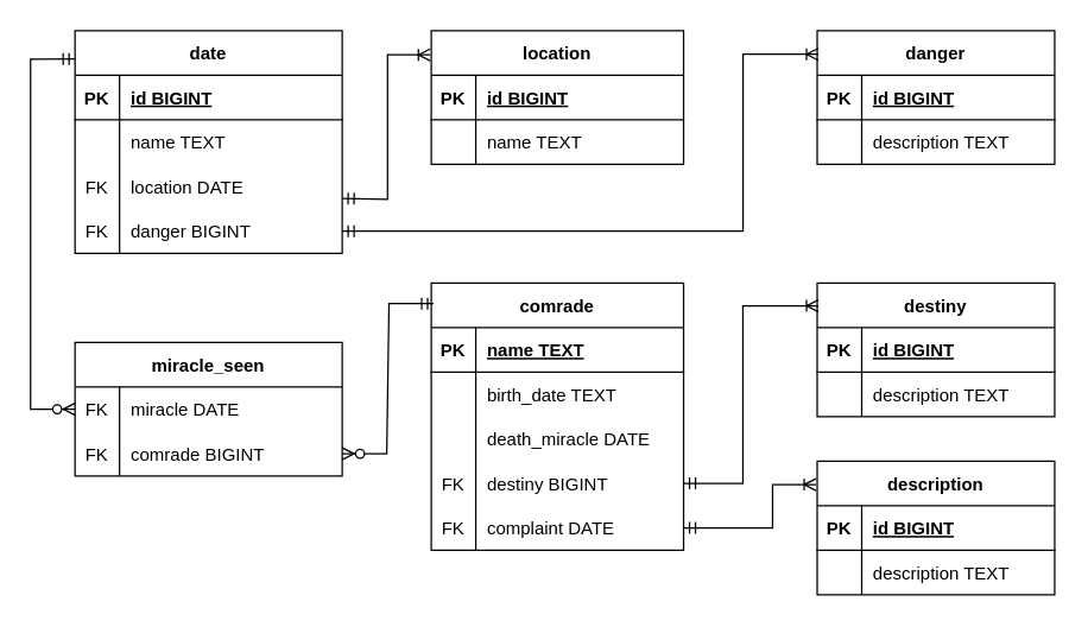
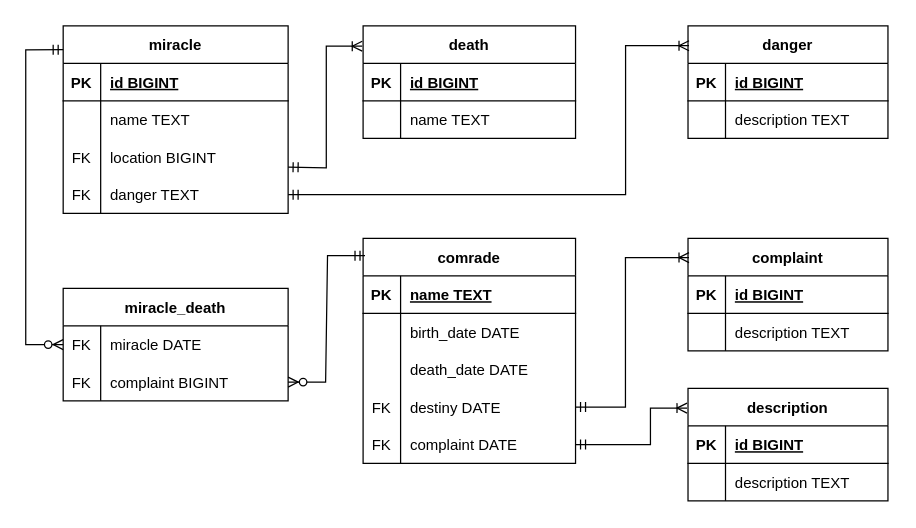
  <mxCell id="0" />
  <mxCell id="1" parent="0" />
  <mxCell id="2" value="danger" style="shape=table;startSize=30;container=1;collapsible=1;childLayout=tableLayout;fixedRows=1;rowLines=0;fontStyle=1;align=center;resizeLast=1;" parent="1" vertex="1"><mxGeometry x="550.06" y="20" width="160" height="90" as="geometry" /></mxCell>
  <mxCell id="3" value="" style="shape=tableRow;horizontal=0;startSize=0;swimlaneHead=0;swimlaneBody=0;fillColor=none;collapsible=0;dropTarget=0;points=[[0,0.5],[1,0.5]];portConstraint=eastwest;strokeColor=inherit;top=0;left=0;right=0;bottom=1;" parent="2" vertex="1"><mxGeometry y="30" width="160" height="30" as="geometry" /></mxCell>
  <mxCell id="4" value="PK" style="shape=partialRectangle;overflow=hidden;connectable=0;fillColor=none;strokeColor=inherit;top=0;left=0;bottom=0;right=0;fontStyle=1;" parent="3" vertex="1"><mxGeometry width="30" height="30" as="geometry"><mxRectangle width="30" height="30" as="alternateBounds" /></mxGeometry></mxCell>
  <mxCell id="5" value="id BIGINT" style="shape=partialRectangle;overflow=hidden;connectable=0;fillColor=none;align=left;strokeColor=inherit;top=0;left=0;bottom=0;right=0;spacingLeft=6;fontStyle=5;" parent="3" vertex="1"><mxGeometry x="30" width="130" height="30" as="geometry"><mxRectangle width="130" height="30" as="alternateBounds" /></mxGeometry></mxCell>
  <mxCell id="6" value="" style="shape=tableRow;horizontal=0;startSize=0;swimlaneHead=0;swimlaneBody=0;fillColor=none;collapsible=0;dropTarget=0;points=[[0,0.5],[1,0.5]];portConstraint=eastwest;strokeColor=inherit;top=0;left=0;right=0;bottom=0;" parent="2" vertex="1"><mxGeometry y="60" width="160" height="30" as="geometry" /></mxCell>
  <mxCell id="7" value="" style="shape=partialRectangle;overflow=hidden;connectable=0;fillColor=none;strokeColor=inherit;top=0;left=0;bottom=0;right=0;" parent="6" vertex="1"><mxGeometry width="30" height="30" as="geometry"><mxRectangle width="30" height="30" as="alternateBounds" /></mxGeometry></mxCell>
  <mxCell id="8" value="description TEXT" style="shape=partialRectangle;overflow=hidden;connectable=0;fillColor=none;align=left;strokeColor=inherit;top=0;left=0;bottom=0;right=0;spacingLeft=6;" parent="6" vertex="1"><mxGeometry x="30" width="130" height="30" as="geometry"><mxRectangle width="130" height="30" as="alternateBounds" /></mxGeometry></mxCell>
- <mxCell id="9" value="location" style="shape=table;startSize=30;container=1;collapsible=1;childLayout=tableLayout;fixedRows=1;rowLines=0;fontStyle=1;align=center;resizeLast=1;" parent="1" vertex="1"><mxGeometry x="290.06" y="20" width="170" height="90" as="geometry" /></mxCell>
+ <mxCell id="9" value="death" style="shape=table;startSize=30;container=1;collapsible=1;childLayout=tableLayout;fixedRows=1;rowLines=0;fontStyle=1;align=center;resizeLast=1;" parent="1" vertex="1"><mxGeometry x="290.06" y="20" width="170" height="90" as="geometry" /></mxCell>
  <mxCell id="10" value="" style="shape=tableRow;horizontal=0;startSize=0;swimlaneHead=0;swimlaneBody=0;fillColor=none;collapsible=0;dropTarget=0;points=[[0,0.5],[1,0.5]];portConstraint=eastwest;strokeColor=inherit;top=0;left=0;right=0;bottom=1;" parent="9" vertex="1"><mxGeometry y="30" width="170" height="30" as="geometry" /></mxCell>
  <mxCell id="11" value="PK" style="shape=partialRectangle;overflow=hidden;connectable=0;fillColor=none;strokeColor=inherit;top=0;left=0;bottom=0;right=0;fontStyle=1;" parent="10" vertex="1"><mxGeometry width="30" height="30" as="geometry"><mxRectangle width="30" height="30" as="alternateBounds" /></mxGeometry></mxCell>
  <mxCell id="12" value="id BIGINT" style="shape=partialRectangle;overflow=hidden;connectable=0;fillColor=none;align=left;strokeColor=inherit;top=0;left=0;bottom=0;right=0;spacingLeft=6;fontStyle=5;" parent="10" vertex="1"><mxGeometry x="30" width="140" height="30" as="geometry"><mxRectangle width="140" height="30" as="alternateBounds" /></mxGeometry></mxCell>
  <mxCell id="13" value="" style="shape=tableRow;horizontal=0;startSize=0;swimlaneHead=0;swimlaneBody=0;fillColor=none;collapsible=0;dropTarget=0;points=[[0,0.5],[1,0.5]];portConstraint=eastwest;strokeColor=inherit;top=0;left=0;right=0;bottom=0;" parent="9" vertex="1"><mxGeometry y="60" width="170" height="30" as="geometry" /></mxCell>
  <mxCell id="14" value="" style="shape=partialRectangle;overflow=hidden;connectable=0;fillColor=none;strokeColor=inherit;top=0;left=0;bottom=0;right=0;" parent="13" vertex="1"><mxGeometry width="30" height="30" as="geometry"><mxRectangle width="30" height="30" as="alternateBounds" /></mxGeometry></mxCell>
  <mxCell id="15" value="name TEXT" style="shape=partialRectangle;overflow=hidden;connectable=0;fillColor=none;align=left;strokeColor=inherit;top=0;left=0;bottom=0;right=0;spacingLeft=6;" parent="13" vertex="1"><mxGeometry x="30" width="140" height="30" as="geometry"><mxRectangle width="140" height="30" as="alternateBounds" /></mxGeometry></mxCell>
- <mxCell id="16" value="date" style="shape=table;startSize=30;container=1;collapsible=1;childLayout=tableLayout;fixedRows=1;rowLines=0;fontStyle=1;align=center;resizeLast=1;" parent="1" vertex="1"><mxGeometry x="50.06" y="20" width="180" height="150" as="geometry" /></mxCell>
+ <mxCell id="16" value="miracle" style="shape=table;startSize=30;container=1;collapsible=1;childLayout=tableLayout;fixedRows=1;rowLines=0;fontStyle=1;align=center;resizeLast=1;" parent="1" vertex="1"><mxGeometry x="50.06" y="20" width="180" height="150" as="geometry" /></mxCell>
  <mxCell id="17" value="" style="shape=tableRow;horizontal=0;startSize=0;swimlaneHead=0;swimlaneBody=0;fillColor=none;collapsible=0;dropTarget=0;points=[[0,0.5],[1,0.5]];portConstraint=eastwest;strokeColor=inherit;top=0;left=0;right=0;bottom=1;" parent="16" vertex="1"><mxGeometry y="30" width="180" height="30" as="geometry" /></mxCell>
  <mxCell id="18" value="PK" style="shape=partialRectangle;overflow=hidden;connectable=0;fillColor=none;strokeColor=inherit;top=0;left=0;bottom=0;right=0;fontStyle=1;" parent="17" vertex="1"><mxGeometry width="30" height="30" as="geometry"><mxRectangle width="30" height="30" as="alternateBounds" /></mxGeometry></mxCell>
  <mxCell id="19" value="id BIGINT" style="shape=partialRectangle;overflow=hidden;connectable=0;fillColor=none;align=left;strokeColor=inherit;top=0;left=0;bottom=0;right=0;spacingLeft=6;fontStyle=5;" parent="17" vertex="1"><mxGeometry x="30" width="150" height="30" as="geometry"><mxRectangle width="150" height="30" as="alternateBounds" /></mxGeometry></mxCell>
  <mxCell id="20" value="" style="shape=tableRow;horizontal=0;startSize=0;swimlaneHead=0;swimlaneBody=0;fillColor=none;collapsible=0;dropTarget=0;points=[[0,0.5],[1,0.5]];portConstraint=eastwest;strokeColor=inherit;top=0;left=0;right=0;bottom=0;" parent="16" vertex="1"><mxGeometry y="60" width="180" height="30" as="geometry" /></mxCell>
  <mxCell id="21" value="" style="shape=partialRectangle;overflow=hidden;connectable=0;fillColor=none;strokeColor=inherit;top=0;left=0;bottom=0;right=0;" parent="20" vertex="1"><mxGeometry width="30" height="30" as="geometry"><mxRectangle width="30" height="30" as="alternateBounds" /></mxGeometry></mxCell>
  <mxCell id="22" value="name TEXT " style="shape=partialRectangle;overflow=hidden;connectable=0;fillColor=none;align=left;strokeColor=inherit;top=0;left=0;bottom=0;right=0;spacingLeft=6;" parent="20" vertex="1"><mxGeometry x="30" width="150" height="30" as="geometry"><mxRectangle width="150" height="30" as="alternateBounds" /></mxGeometry></mxCell>
  <mxCell id="23" value="" style="shape=tableRow;horizontal=0;startSize=0;swimlaneHead=0;swimlaneBody=0;fillColor=none;collapsible=0;dropTarget=0;points=[[0,0.5],[1,0.5]];portConstraint=eastwest;strokeColor=inherit;top=0;left=0;right=0;bottom=0;" parent="16" vertex="1"><mxGeometry y="90" width="180" height="30" as="geometry" /></mxCell>
  <mxCell id="24" value="FK" style="shape=partialRectangle;overflow=hidden;connectable=0;fillColor=none;strokeColor=inherit;top=0;left=0;bottom=0;right=0;" parent="23" vertex="1"><mxGeometry width="30" height="30" as="geometry"><mxRectangle width="30" height="30" as="alternateBounds" /></mxGeometry></mxCell>
- <mxCell id="25" value="location DATE " style="shape=partialRectangle;overflow=hidden;connectable=0;fillColor=none;align=left;strokeColor=inherit;top=0;left=0;bottom=0;right=0;spacingLeft=6;" parent="23" vertex="1"><mxGeometry x="30" width="150" height="30" as="geometry"><mxRectangle width="150" height="30" as="alternateBounds" /></mxGeometry></mxCell>
+ <mxCell id="25" value="location BIGINT " style="shape=partialRectangle;overflow=hidden;connectable=0;fillColor=none;align=left;strokeColor=inherit;top=0;left=0;bottom=0;right=0;spacingLeft=6;" parent="23" vertex="1"><mxGeometry x="30" width="150" height="30" as="geometry"><mxRectangle width="150" height="30" as="alternateBounds" /></mxGeometry></mxCell>
  <mxCell id="26" value="" style="shape=tableRow;horizontal=0;startSize=0;swimlaneHead=0;swimlaneBody=0;fillColor=none;collapsible=0;dropTarget=0;points=[[0,0.5],[1,0.5]];portConstraint=eastwest;strokeColor=inherit;top=0;left=0;right=0;bottom=0;" parent="16" vertex="1"><mxGeometry y="120" width="180" height="30" as="geometry" /></mxCell>
  <mxCell id="27" value="FK" style="shape=partialRectangle;overflow=hidden;connectable=0;fillColor=none;strokeColor=inherit;top=0;left=0;bottom=0;right=0;" parent="26" vertex="1"><mxGeometry width="30" height="30" as="geometry"><mxRectangle width="30" height="30" as="alternateBounds" /></mxGeometry></mxCell>
- <mxCell id="28" value="danger BIGINT " style="shape=partialRectangle;overflow=hidden;connectable=0;fillColor=none;align=left;strokeColor=inherit;top=0;left=0;bottom=0;right=0;spacingLeft=6;" parent="26" vertex="1"><mxGeometry x="30" width="150" height="30" as="geometry"><mxRectangle width="150" height="30" as="alternateBounds" /></mxGeometry></mxCell>
- <mxCell id="29" value="destiny" style="shape=table;startSize=30;container=1;collapsible=1;childLayout=tableLayout;fixedRows=1;rowLines=0;fontStyle=1;align=center;resizeLast=1;" parent="1" vertex="1"><mxGeometry x="550.06" y="190" width="160" height="90" as="geometry" /></mxCell>
+ <mxCell id="28" value="danger TEXT " style="shape=partialRectangle;overflow=hidden;connectable=0;fillColor=none;align=left;strokeColor=inherit;top=0;left=0;bottom=0;right=0;spacingLeft=6;" parent="26" vertex="1"><mxGeometry x="30" width="150" height="30" as="geometry"><mxRectangle width="150" height="30" as="alternateBounds" /></mxGeometry></mxCell>
+ <mxCell id="29" value="complaint" style="shape=table;startSize=30;container=1;collapsible=1;childLayout=tableLayout;fixedRows=1;rowLines=0;fontStyle=1;align=center;resizeLast=1;" parent="1" vertex="1"><mxGeometry x="550.06" y="190" width="160" height="90" as="geometry" /></mxCell>
  <mxCell id="30" value="" style="shape=tableRow;horizontal=0;startSize=0;swimlaneHead=0;swimlaneBody=0;fillColor=none;collapsible=0;dropTarget=0;points=[[0,0.5],[1,0.5]];portConstraint=eastwest;strokeColor=inherit;top=0;left=0;right=0;bottom=1;" parent="29" vertex="1"><mxGeometry y="30" width="160" height="30" as="geometry" /></mxCell>
  <mxCell id="31" value="PK" style="shape=partialRectangle;overflow=hidden;connectable=0;fillColor=none;strokeColor=inherit;top=0;left=0;bottom=0;right=0;fontStyle=1;" parent="30" vertex="1"><mxGeometry width="30" height="30" as="geometry"><mxRectangle width="30" height="30" as="alternateBounds" /></mxGeometry></mxCell>
  <mxCell id="32" value="id BIGINT" style="shape=partialRectangle;overflow=hidden;connectable=0;fillColor=none;align=left;strokeColor=inherit;top=0;left=0;bottom=0;right=0;spacingLeft=6;fontStyle=5;" parent="30" vertex="1"><mxGeometry x="30" width="130" height="30" as="geometry"><mxRectangle width="130" height="30" as="alternateBounds" /></mxGeometry></mxCell>
  <mxCell id="33" value="" style="shape=tableRow;horizontal=0;startSize=0;swimlaneHead=0;swimlaneBody=0;fillColor=none;collapsible=0;dropTarget=0;points=[[0,0.5],[1,0.5]];portConstraint=eastwest;strokeColor=inherit;top=0;left=0;right=0;bottom=0;" parent="29" vertex="1"><mxGeometry y="60" width="160" height="30" as="geometry" /></mxCell>
  <mxCell id="34" value="" style="shape=partialRectangle;overflow=hidden;connectable=0;fillColor=none;strokeColor=inherit;top=0;left=0;bottom=0;right=0;" parent="33" vertex="1"><mxGeometry width="30" height="30" as="geometry"><mxRectangle width="30" height="30" as="alternateBounds" /></mxGeometry></mxCell>
  <mxCell id="35" value="description TEXT" style="shape=partialRectangle;overflow=hidden;connectable=0;fillColor=none;align=left;strokeColor=inherit;top=0;left=0;bottom=0;right=0;spacingLeft=6;" parent="33" vertex="1"><mxGeometry x="30" width="130" height="30" as="geometry"><mxRectangle width="130" height="30" as="alternateBounds" /></mxGeometry></mxCell>
  <mxCell id="36" value="description" style="shape=table;startSize=30;container=1;collapsible=1;childLayout=tableLayout;fixedRows=1;rowLines=0;fontStyle=1;align=center;resizeLast=1;" parent="1" vertex="1"><mxGeometry x="550.06" y="310" width="160" height="90" as="geometry" /></mxCell>
  <mxCell id="37" value="" style="shape=tableRow;horizontal=0;startSize=0;swimlaneHead=0;swimlaneBody=0;fillColor=none;collapsible=0;dropTarget=0;points=[[0,0.5],[1,0.5]];portConstraint=eastwest;strokeColor=inherit;top=0;left=0;right=0;bottom=1;" parent="36" vertex="1"><mxGeometry y="30" width="160" height="30" as="geometry" /></mxCell>
  <mxCell id="38" value="PK" style="shape=partialRectangle;overflow=hidden;connectable=0;fillColor=none;strokeColor=inherit;top=0;left=0;bottom=0;right=0;fontStyle=1;" parent="37" vertex="1"><mxGeometry width="30" height="30" as="geometry"><mxRectangle width="30" height="30" as="alternateBounds" /></mxGeometry></mxCell>
  <mxCell id="39" value="id BIGINT" style="shape=partialRectangle;overflow=hidden;connectable=0;fillColor=none;align=left;strokeColor=inherit;top=0;left=0;bottom=0;right=0;spacingLeft=6;fontStyle=5;" parent="37" vertex="1"><mxGeometry x="30" width="130" height="30" as="geometry"><mxRectangle width="130" height="30" as="alternateBounds" /></mxGeometry></mxCell>
  <mxCell id="40" value="" style="shape=tableRow;horizontal=0;startSize=0;swimlaneHead=0;swimlaneBody=0;fillColor=none;collapsible=0;dropTarget=0;points=[[0,0.5],[1,0.5]];portConstraint=eastwest;strokeColor=inherit;top=0;left=0;right=0;bottom=0;" parent="36" vertex="1"><mxGeometry y="60" width="160" height="30" as="geometry" /></mxCell>
  <mxCell id="41" value="" style="shape=partialRectangle;overflow=hidden;connectable=0;fillColor=none;strokeColor=inherit;top=0;left=0;bottom=0;right=0;" parent="40" vertex="1"><mxGeometry width="30" height="30" as="geometry"><mxRectangle width="30" height="30" as="alternateBounds" /></mxGeometry></mxCell>
  <mxCell id="42" value="description TEXT" style="shape=partialRectangle;overflow=hidden;connectable=0;fillColor=none;align=left;strokeColor=inherit;top=0;left=0;bottom=0;right=0;spacingLeft=6;" parent="40" vertex="1"><mxGeometry x="30" width="130" height="30" as="geometry"><mxRectangle width="130" height="30" as="alternateBounds" /></mxGeometry></mxCell>
  <mxCell id="43" value="comrade" style="shape=table;startSize=30;container=1;collapsible=1;childLayout=tableLayout;fixedRows=1;rowLines=0;fontStyle=1;align=center;resizeLast=1;" parent="1" vertex="1"><mxGeometry x="290.06" y="190" width="170" height="180" as="geometry" /></mxCell>
  <mxCell id="44" value="" style="shape=tableRow;horizontal=0;startSize=0;swimlaneHead=0;swimlaneBody=0;fillColor=none;collapsible=0;dropTarget=0;points=[[0,0.5],[1,0.5]];portConstraint=eastwest;strokeColor=inherit;top=0;left=0;right=0;bottom=1;" parent="43" vertex="1"><mxGeometry y="30" width="170" height="30" as="geometry" /></mxCell>
  <mxCell id="45" value="PK" style="shape=partialRectangle;overflow=hidden;connectable=0;fillColor=none;strokeColor=inherit;top=0;left=0;bottom=0;right=0;fontStyle=1;" parent="44" vertex="1"><mxGeometry width="30" height="30" as="geometry"><mxRectangle width="30" height="30" as="alternateBounds" /></mxGeometry></mxCell>
  <mxCell id="46" value="name TEXT" style="shape=partialRectangle;overflow=hidden;connectable=0;fillColor=none;align=left;strokeColor=inherit;top=0;left=0;bottom=0;right=0;spacingLeft=6;fontStyle=5;" parent="44" vertex="1"><mxGeometry x="30" width="140" height="30" as="geometry"><mxRectangle width="140" height="30" as="alternateBounds" /></mxGeometry></mxCell>
  <mxCell id="47" value="" style="shape=tableRow;horizontal=0;startSize=0;swimlaneHead=0;swimlaneBody=0;fillColor=none;collapsible=0;dropTarget=0;points=[[0,0.5],[1,0.5]];portConstraint=eastwest;strokeColor=inherit;top=0;left=0;right=0;bottom=0;" parent="43" vertex="1"><mxGeometry y="60" width="170" height="30" as="geometry" /></mxCell>
  <mxCell id="48" value="" style="shape=partialRectangle;overflow=hidden;connectable=0;fillColor=none;strokeColor=inherit;top=0;left=0;bottom=0;right=0;" parent="47" vertex="1"><mxGeometry width="30" height="30" as="geometry"><mxRectangle width="30" height="30" as="alternateBounds" /></mxGeometry></mxCell>
- <mxCell id="49" value="birth_date TEXT" style="shape=partialRectangle;overflow=hidden;connectable=0;fillColor=none;align=left;strokeColor=inherit;top=0;left=0;bottom=0;right=0;spacingLeft=6;" parent="47" vertex="1"><mxGeometry x="30" width="140" height="30" as="geometry"><mxRectangle width="140" height="30" as="alternateBounds" /></mxGeometry></mxCell>
+ <mxCell id="49" value="birth_date DATE" style="shape=partialRectangle;overflow=hidden;connectable=0;fillColor=none;align=left;strokeColor=inherit;top=0;left=0;bottom=0;right=0;spacingLeft=6;" parent="47" vertex="1"><mxGeometry x="30" width="140" height="30" as="geometry"><mxRectangle width="140" height="30" as="alternateBounds" /></mxGeometry></mxCell>
  <mxCell id="50" value="" style="shape=tableRow;horizontal=0;startSize=0;swimlaneHead=0;swimlaneBody=0;fillColor=none;collapsible=0;dropTarget=0;points=[[0,0.5],[1,0.5]];portConstraint=eastwest;strokeColor=inherit;top=0;left=0;right=0;bottom=0;" parent="43" vertex="1"><mxGeometry y="90" width="170" height="30" as="geometry" /></mxCell>
  <mxCell id="51" value="" style="shape=partialRectangle;overflow=hidden;connectable=0;fillColor=none;strokeColor=inherit;top=0;left=0;bottom=0;right=0;" parent="50" vertex="1"><mxGeometry width="30" height="30" as="geometry"><mxRectangle width="30" height="30" as="alternateBounds" /></mxGeometry></mxCell>
- <mxCell id="52" value="death_miracle DATE" style="shape=partialRectangle;overflow=hidden;connectable=0;fillColor=none;align=left;strokeColor=inherit;top=0;left=0;bottom=0;right=0;spacingLeft=6;" parent="50" vertex="1"><mxGeometry x="30" width="140" height="30" as="geometry"><mxRectangle width="140" height="30" as="alternateBounds" /></mxGeometry></mxCell>
+ <mxCell id="52" value="death_date DATE" style="shape=partialRectangle;overflow=hidden;connectable=0;fillColor=none;align=left;strokeColor=inherit;top=0;left=0;bottom=0;right=0;spacingLeft=6;" parent="50" vertex="1"><mxGeometry x="30" width="140" height="30" as="geometry"><mxRectangle width="140" height="30" as="alternateBounds" /></mxGeometry></mxCell>
  <mxCell id="53" value="" style="shape=tableRow;horizontal=0;startSize=0;swimlaneHead=0;swimlaneBody=0;fillColor=none;collapsible=0;dropTarget=0;points=[[0,0.5],[1,0.5]];portConstraint=eastwest;strokeColor=inherit;top=0;left=0;right=0;bottom=0;" parent="43" vertex="1"><mxGeometry y="120" width="170" height="30" as="geometry" /></mxCell>
  <mxCell id="54" value="FK" style="shape=partialRectangle;overflow=hidden;connectable=0;fillColor=none;strokeColor=inherit;top=0;left=0;bottom=0;right=0;" parent="53" vertex="1"><mxGeometry width="30" height="30" as="geometry"><mxRectangle width="30" height="30" as="alternateBounds" /></mxGeometry></mxCell>
- <mxCell id="55" value="destiny BIGINT" style="shape=partialRectangle;overflow=hidden;connectable=0;fillColor=none;align=left;strokeColor=inherit;top=0;left=0;bottom=0;right=0;spacingLeft=6;" parent="53" vertex="1"><mxGeometry x="30" width="140" height="30" as="geometry"><mxRectangle width="140" height="30" as="alternateBounds" /></mxGeometry></mxCell>
+ <mxCell id="55" value="destiny DATE" style="shape=partialRectangle;overflow=hidden;connectable=0;fillColor=none;align=left;strokeColor=inherit;top=0;left=0;bottom=0;right=0;spacingLeft=6;" parent="53" vertex="1"><mxGeometry x="30" width="140" height="30" as="geometry"><mxRectangle width="140" height="30" as="alternateBounds" /></mxGeometry></mxCell>
  <mxCell id="56" value="" style="shape=tableRow;horizontal=0;startSize=0;swimlaneHead=0;swimlaneBody=0;fillColor=none;collapsible=0;dropTarget=0;points=[[0,0.5],[1,0.5]];portConstraint=eastwest;strokeColor=inherit;top=0;left=0;right=0;bottom=0;" parent="43" vertex="1"><mxGeometry y="150" width="170" height="30" as="geometry" /></mxCell>
  <mxCell id="57" value="FK" style="shape=partialRectangle;overflow=hidden;connectable=0;fillColor=none;strokeColor=inherit;top=0;left=0;bottom=0;right=0;" parent="56" vertex="1"><mxGeometry width="30" height="30" as="geometry"><mxRectangle width="30" height="30" as="alternateBounds" /></mxGeometry></mxCell>
  <mxCell id="58" value="complaint DATE" style="shape=partialRectangle;overflow=hidden;connectable=0;fillColor=none;align=left;strokeColor=inherit;top=0;left=0;bottom=0;right=0;spacingLeft=6;" parent="56" vertex="1"><mxGeometry x="30" width="140" height="30" as="geometry"><mxRectangle width="140" height="30" as="alternateBounds" /></mxGeometry></mxCell>
- <mxCell id="59" value="miracle_seen" style="shape=table;startSize=30;container=1;collapsible=1;childLayout=tableLayout;fixedRows=1;rowLines=0;fontStyle=1;align=center;resizeLast=1;" parent="1" vertex="1"><mxGeometry x="50.06" y="230" width="180" height="90" as="geometry" /></mxCell>
+ <mxCell id="59" value="miracle_death" style="shape=table;startSize=30;container=1;collapsible=1;childLayout=tableLayout;fixedRows=1;rowLines=0;fontStyle=1;align=center;resizeLast=1;" parent="1" vertex="1"><mxGeometry x="50.06" y="230" width="180" height="90" as="geometry" /></mxCell>
  <mxCell id="60" value="" style="shape=tableRow;horizontal=0;startSize=0;swimlaneHead=0;swimlaneBody=0;fillColor=none;collapsible=0;dropTarget=0;points=[[0,0.5],[1,0.5]];portConstraint=eastwest;strokeColor=inherit;top=0;left=0;right=0;bottom=0;" parent="59" vertex="1"><mxGeometry y="30" width="180" height="30" as="geometry" /></mxCell>
  <mxCell id="61" value="FK" style="shape=partialRectangle;overflow=hidden;connectable=0;fillColor=none;strokeColor=inherit;top=0;left=0;bottom=0;right=0;" parent="60" vertex="1"><mxGeometry width="30" height="30" as="geometry"><mxRectangle width="30" height="30" as="alternateBounds" /></mxGeometry></mxCell>
  <mxCell id="62" value="miracle DATE " style="shape=partialRectangle;overflow=hidden;connectable=0;fillColor=none;align=left;strokeColor=inherit;top=0;left=0;bottom=0;right=0;spacingLeft=6;" parent="60" vertex="1"><mxGeometry x="30" width="150" height="30" as="geometry"><mxRectangle width="150" height="30" as="alternateBounds" /></mxGeometry></mxCell>
  <mxCell id="63" value="" style="shape=tableRow;horizontal=0;startSize=0;swimlaneHead=0;swimlaneBody=0;fillColor=none;collapsible=0;dropTarget=0;points=[[0,0.5],[1,0.5]];portConstraint=eastwest;strokeColor=inherit;top=0;left=0;right=0;bottom=0;" parent="59" vertex="1"><mxGeometry y="60" width="180" height="30" as="geometry" /></mxCell>
  <mxCell id="64" value="FK" style="shape=partialRectangle;overflow=hidden;connectable=0;fillColor=none;strokeColor=inherit;top=0;left=0;bottom=0;right=0;" parent="63" vertex="1"><mxGeometry width="30" height="30" as="geometry"><mxRectangle width="30" height="30" as="alternateBounds" /></mxGeometry></mxCell>
- <mxCell id="65" value="comrade BIGINT" style="shape=partialRectangle;overflow=hidden;connectable=0;fillColor=none;align=left;strokeColor=inherit;top=0;left=0;bottom=0;right=0;spacingLeft=6;" parent="63" vertex="1"><mxGeometry x="30" width="150" height="30" as="geometry"><mxRectangle width="150" height="30" as="alternateBounds" /></mxGeometry></mxCell>
+ <mxCell id="65" value="complaint BIGINT" style="shape=partialRectangle;overflow=hidden;connectable=0;fillColor=none;align=left;strokeColor=inherit;top=0;left=0;bottom=0;right=0;spacingLeft=6;" parent="63" vertex="1"><mxGeometry x="30" width="150" height="30" as="geometry"><mxRectangle width="150" height="30" as="alternateBounds" /></mxGeometry></mxCell>
  <mxCell id="66" value="" style="edgeStyle=orthogonalEdgeStyle;fontSize=12;html=1;endArrow=ERzeroToMany;startArrow=ERmandOne;rounded=0;exitX=0;exitY=0.127;exitDx=0;exitDy=0;exitPerimeter=0;entryX=0;entryY=0.5;entryDx=0;entryDy=0;" parent="1" source="16" target="60" edge="1"><mxGeometry width="100" height="100" relative="1" as="geometry"><mxPoint x="-39.94" y="65" as="sourcePoint" /><mxPoint x="20.06" y="280" as="targetPoint" /><Array as="points"><mxPoint x="20.06" y="39" /><mxPoint x="20.06" y="275" /></Array></mxGeometry></mxCell>
  <mxCell id="67" value="" style="edgeStyle=entityRelationEdgeStyle;fontSize=12;html=1;endArrow=ERzeroToMany;startArrow=ERmandOne;rounded=0;exitX=0.009;exitY=0.077;exitDx=0;exitDy=0;exitPerimeter=0;entryX=1;entryY=0.5;entryDx=0;entryDy=0;" parent="1" source="43" target="63" edge="1"><mxGeometry width="100" height="100" relative="1" as="geometry"><mxPoint x="310.06" y="280" as="sourcePoint" /><mxPoint x="410.06" y="180" as="targetPoint" /></mxGeometry></mxCell>
  <mxCell id="68" value="" style="edgeStyle=orthogonalEdgeStyle;fontSize=12;html=1;endArrow=ERoneToMany;startArrow=ERmandOne;rounded=0;entryX=-0.005;entryY=0.176;entryDx=0;entryDy=0;entryPerimeter=0;exitX=1;exitY=0.5;exitDx=0;exitDy=0;" parent="1" source="56" target="36" edge="1"><mxGeometry width="100" height="100" relative="1" as="geometry"><mxPoint x="310.06" y="280" as="sourcePoint" /><mxPoint x="410.06" y="180" as="targetPoint" /><Array as="points"><mxPoint x="520" y="355" /><mxPoint x="520" y="326" /></Array></mxGeometry></mxCell>
  <mxCell id="69" value="" style="edgeStyle=orthogonalEdgeStyle;fontSize=12;html=1;endArrow=ERoneToMany;startArrow=ERmandOne;rounded=0;entryX=0.005;entryY=0.171;entryDx=0;entryDy=0;entryPerimeter=0;exitX=1;exitY=0.5;exitDx=0;exitDy=0;" parent="1" source="53" target="29" edge="1"><mxGeometry width="100" height="100" relative="1" as="geometry"><mxPoint x="310.06" y="280" as="sourcePoint" /><mxPoint x="410.06" y="180" as="targetPoint" /><Array as="points"><mxPoint x="500" y="325" /><mxPoint x="500" y="205" /></Array></mxGeometry></mxCell>
  <mxCell id="70" value="" style="edgeStyle=orthogonalEdgeStyle;fontSize=12;html=1;endArrow=ERoneToMany;startArrow=ERmandOne;rounded=0;exitX=1;exitY=0.5;exitDx=0;exitDy=0;entryX=0.005;entryY=0.176;entryDx=0;entryDy=0;entryPerimeter=0;" parent="1" source="26" target="2" edge="1"><mxGeometry width="100" height="100" relative="1" as="geometry"><mxPoint x="310.06" y="280" as="sourcePoint" /><mxPoint x="410.06" y="180" as="targetPoint" /><Array as="points"><mxPoint x="500.06" y="155" /><mxPoint x="500.06" y="36" /></Array></mxGeometry></mxCell>
  <mxCell id="71" value="" style="edgeStyle=orthogonalEdgeStyle;fontSize=12;html=1;endArrow=ERoneToMany;startArrow=ERmandOne;rounded=0;entryX=-0.004;entryY=0.18;entryDx=0;entryDy=0;entryPerimeter=0;" parent="1" target="9" edge="1"><mxGeometry width="100" height="100" relative="1" as="geometry"><mxPoint x="230.06" y="133" as="sourcePoint" /><mxPoint x="410.06" y="180" as="targetPoint" /></mxGeometry></mxCell>
